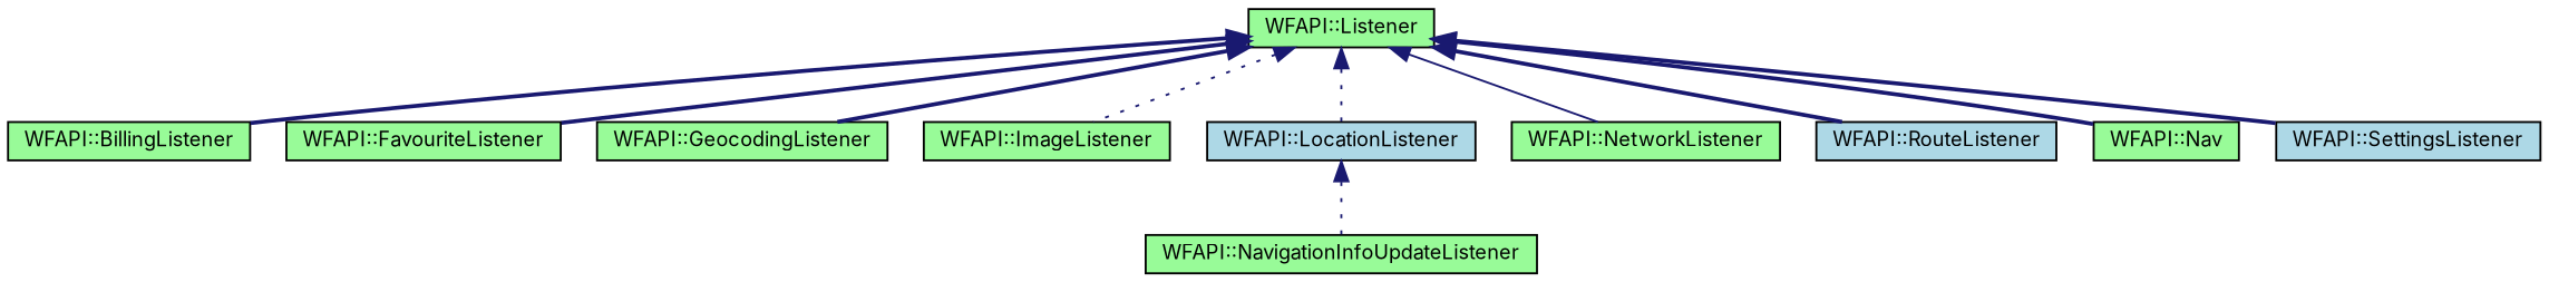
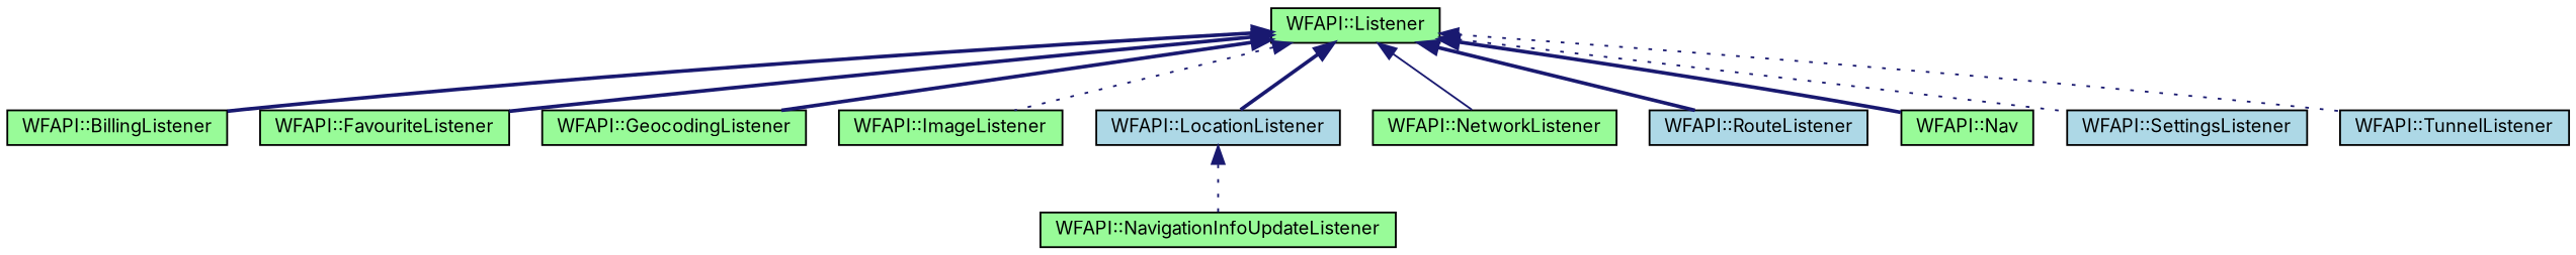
  digraph {
    fontname=Inter
    node [color=black fillcolor=palegreen fontname=Inter fontsize=10 shape=record style=filled]
    edge [color=midnightblue dir=back fontname=Inter fontsize=10 labelfontname="FreeSans.ttf" labelfontsize=10 style=bold]
    n1 [fontcolor=black height=0.2 label="WFAPI::Listener" width=0.4]
    n2 [height=0.2 label="WFAPI::BillingListener" width=0.4]
    n3 [height=0.2 label="WFAPI::FavouriteListener" width=0.4]
    n4 [height=0.2 label="WFAPI::GeocodingListener" width=0.4]
    n5 [height=0.2 label="WFAPI::ImageListener" width=0.4]
    n6 [fillcolor=lightblue height=0.2 label="WFAPI::LocationListener" width=0.4]
    n7 [height=0.2 label="WFAPI::NetworkListener" width=0.4]
    n8 [fillcolor=lightblue height=0.2 label="WFAPI::RouteListener" width=0.4]
    n9 [height=0.2 label="WFAPI::Nav" width=0.4]
    n10 [fillcolor=lightblue height=0.2 label="WFAPI::SettingsListener" width=0.4]
+   n11 [fillcolor=lightblue height=0.2 label="WFAPI::TunnelListener" width=0.4]
    n12 [height=0.2 label="WFAPI::NavigationInfoUpdateListener" width=0.4]
    n1 -> n2
    n1 -> n3
    n1 -> n4
    n1 -> n5 [style=dotted]
-   n1 -> n6 [style=dotted]
+   n1 -> n6
    n1 -> n7 [style=solid]
    n1 -> n8
    n1 -> n9
-   n1 -> n10
+   n1 -> n10 [style=dotted]
+   n1 -> n11 [style=dotted]
    n6 -> n12 [style=dotted]
  }
